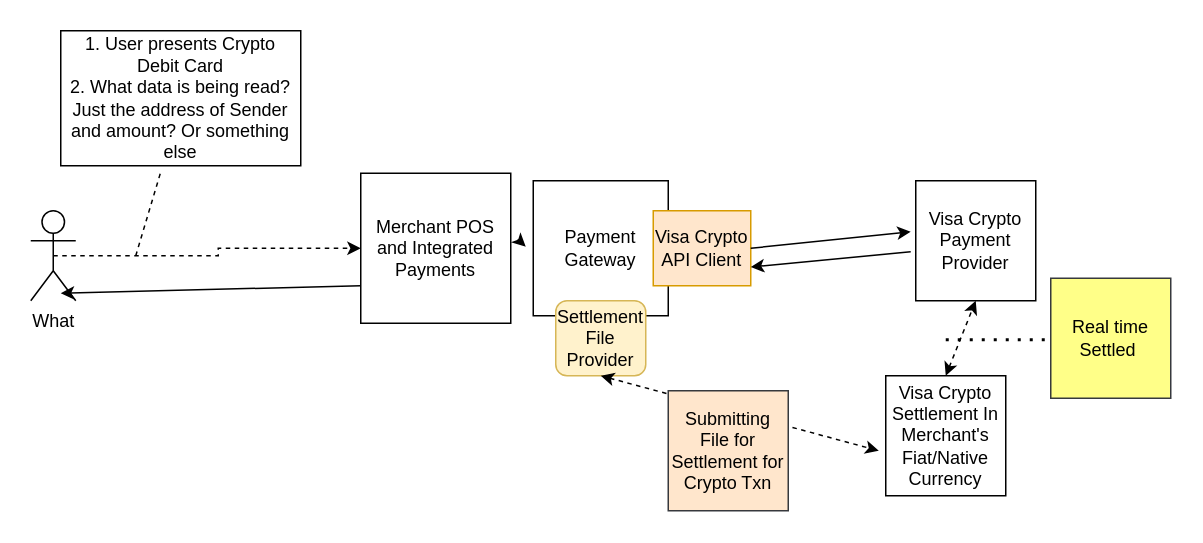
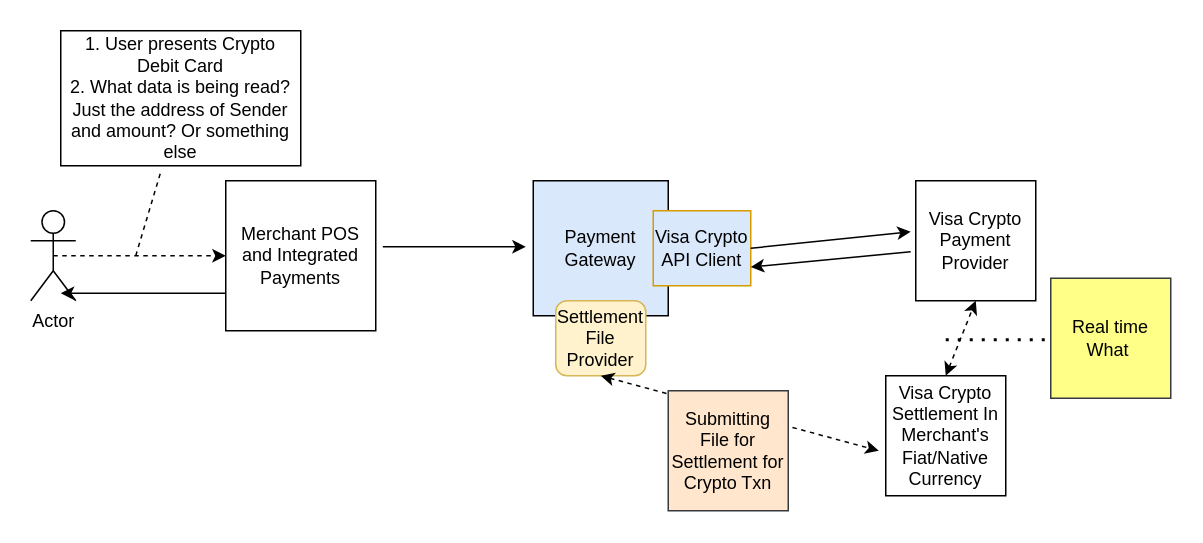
  <mxCell id="0" />
  <mxCell id="1" parent="0" />
- <mxCell id="2" value="Merchant POS and Integrated Payments" style="whiteSpace=wrap;html=1;aspect=fixed;" vertex="1" parent="1"><mxGeometry x="240" y="115" width="100" height="100" as="geometry" /></mxCell>
+ <mxCell id="2" value="Merchant POS and Integrated Payments" style="whiteSpace=wrap;html=1;aspect=fixed;" vertex="1" parent="1"><mxGeometry x="150" y="120" width="100" height="100" as="geometry" /></mxCell>
  <mxCell id="3" style="edgeStyle=orthogonalEdgeStyle;rounded=0;orthogonalLoop=1;jettySize=auto;html=1;exitX=0.5;exitY=0.5;exitDx=0;exitDy=0;exitPerimeter=0;entryX=0;entryY=0.5;entryDx=0;entryDy=0;dashed=1;" edge="1" parent="1" source="4" target="2"><mxGeometry relative="1" as="geometry" /></mxCell>
- <mxCell id="4" value="What" style="shape=umlActor;verticalLabelPosition=bottom;verticalAlign=top;html=1;outlineConnect=0;" vertex="1" parent="1"><mxGeometry x="20" y="140" width="30" height="60" as="geometry" /></mxCell>
+ <mxCell id="4" value="Actor" style="shape=umlActor;verticalLabelPosition=bottom;verticalAlign=top;html=1;outlineConnect=0;" vertex="1" parent="1"><mxGeometry x="20" y="140" width="30" height="60" as="geometry" /></mxCell>
  <mxCell id="5" value="1. User presents Crypto Debit Card&lt;br&gt;2. What data is being read? Just the address of Sender and amount? Or something else" style="rounded=0;whiteSpace=wrap;html=1;" vertex="1" parent="1"><mxGeometry x="40" y="20" width="160" height="90" as="geometry" /></mxCell>
  <mxCell id="6" value="" style="endArrow=none;dashed=1;html=1;entryX=0.417;entryY=1.044;entryDx=0;entryDy=0;entryPerimeter=0;" edge="1" parent="1" target="5"><mxGeometry width="50" height="50" relative="1" as="geometry"><mxPoint x="90" y="170" as="sourcePoint" /><mxPoint x="440" y="150" as="targetPoint" /><Array as="points" /></mxGeometry></mxCell>
- <mxCell id="7" value="Payment Gateway" style="whiteSpace=wrap;html=1;aspect=fixed;" vertex="1" parent="1"><mxGeometry x="355" y="120" width="90" height="90" as="geometry" /></mxCell>
- <mxCell id="8" value="Visa Crypto API Client" style="rounded=0;whiteSpace=wrap;html=1;fillColor=#ffe6cc;strokeColor=#d79b00;" vertex="1" parent="1"><mxGeometry x="435" y="140" width="65" height="50" as="geometry" /></mxCell>
+ <mxCell id="7" value="Payment Gateway" style="whiteSpace=wrap;html=1;aspect=fixed;fillColor=#dae8fc;" vertex="1" parent="1"><mxGeometry x="355" y="120" width="90" height="90" as="geometry" /></mxCell>
+ <mxCell id="8" value="Visa Crypto API Client" style="rounded=0;whiteSpace=wrap;html=1;fillColor=#dae8fc;strokeColor=#d79b00;" vertex="1" parent="1"><mxGeometry x="435" y="140" width="65" height="50" as="geometry" /></mxCell>
  <mxCell id="9" value="Visa Crypto Payment Provider" style="whiteSpace=wrap;html=1;aspect=fixed;" vertex="1" parent="1"><mxGeometry x="610" y="120" width="80" height="80" as="geometry" /></mxCell>
  <mxCell id="10" value="" style="endArrow=classic;html=1;exitX=1;exitY=0.5;exitDx=0;exitDy=0;entryX=-0.042;entryY=0.425;entryDx=0;entryDy=0;entryPerimeter=0;" edge="1" parent="1" source="8" target="9"><mxGeometry width="50" height="50" relative="1" as="geometry"><mxPoint x="510" y="190" as="sourcePoint" /><mxPoint x="560" y="140" as="targetPoint" /></mxGeometry></mxCell>
  <mxCell id="11" value="" style="endArrow=classic;html=1;exitX=-0.042;exitY=0.592;exitDx=0;exitDy=0;exitPerimeter=0;entryX=1;entryY=0.75;entryDx=0;entryDy=0;" edge="1" parent="1" source="9" target="8"><mxGeometry width="50" height="50" relative="1" as="geometry"><mxPoint x="520" y="230" as="sourcePoint" /><mxPoint x="570" y="180" as="targetPoint" /></mxGeometry></mxCell>
  <mxCell id="12" value="" style="endArrow=classic;html=1;exitX=1.047;exitY=0.44;exitDx=0;exitDy=0;exitPerimeter=0;" edge="1" parent="1" source="2"><mxGeometry width="50" height="50" relative="1" as="geometry"><mxPoint x="250" y="200" as="sourcePoint" /><mxPoint x="350" y="164" as="targetPoint" /></mxGeometry></mxCell>
  <mxCell id="13" value="" style="endArrow=classic;html=1;exitX=0;exitY=0.75;exitDx=0;exitDy=0;" edge="1" parent="1" source="2"><mxGeometry width="50" height="50" relative="1" as="geometry"><mxPoint x="390" y="180" as="sourcePoint" /><mxPoint x="40" y="195" as="targetPoint" /></mxGeometry></mxCell>
  <mxCell id="14" value="Visa Crypto Settlement In Merchant's Fiat/Native Currency" style="whiteSpace=wrap;html=1;aspect=fixed;" vertex="1" parent="1"><mxGeometry x="590" y="250" width="80" height="80" as="geometry" /></mxCell>
  <mxCell id="15" value="Settlement File Provider" style="rounded=1;whiteSpace=wrap;html=1;fillColor=#fff2cc;strokeColor=#d6b656;" vertex="1" parent="1"><mxGeometry x="370" y="200" width="60" height="50" as="geometry" /></mxCell>
  <mxCell id="16" value="" style="endArrow=classic;startArrow=classic;html=1;exitX=0.5;exitY=1;exitDx=0;exitDy=0;entryX=-0.058;entryY=0.625;entryDx=0;entryDy=0;entryPerimeter=0;dashed=1;" edge="1" parent="1" source="15" target="14"><mxGeometry width="50" height="50" relative="1" as="geometry"><mxPoint x="390" y="280" as="sourcePoint" /><mxPoint x="440" y="230" as="targetPoint" /></mxGeometry></mxCell>
  <mxCell id="17" value="" style="endArrow=classic;startArrow=classic;html=1;dashed=1;entryX=0.5;entryY=1;entryDx=0;entryDy=0;exitX=0.5;exitY=0;exitDx=0;exitDy=0;" edge="1" parent="1" source="14" target="9"><mxGeometry width="50" height="50" relative="1" as="geometry"><mxPoint x="610" y="260" as="sourcePoint" /><mxPoint x="660" y="210" as="targetPoint" /></mxGeometry></mxCell>
  <mxCell id="18" value="Submitting File for Settlement for Crypto Txn" style="whiteSpace=wrap;html=1;aspect=fixed;fillColor=#ffe6cc;strokeColor=#36393d;" vertex="1" parent="1"><mxGeometry x="445" y="260" width="80" height="80" as="geometry" /></mxCell>
- <mxCell id="19" value="Real time Settled&amp;nbsp;" style="whiteSpace=wrap;html=1;aspect=fixed;fillColor=#ffff88;strokeColor=#36393d;" vertex="1" parent="1"><mxGeometry x="700" y="185" width="80" height="80" as="geometry" /></mxCell>
+ <mxCell id="19" value="Real time What&amp;nbsp;" style="whiteSpace=wrap;html=1;aspect=fixed;fillColor=#ffff88;strokeColor=#36393d;" vertex="1" parent="1"><mxGeometry x="700" y="185" width="80" height="80" as="geometry" /></mxCell>
  <mxCell id="20" value="" style="endArrow=none;dashed=1;html=1;dashPattern=1 3;strokeWidth=2;" edge="1" parent="1"><mxGeometry width="50" height="50" relative="1" as="geometry"><mxPoint x="630" y="226" as="sourcePoint" /><mxPoint x="698" y="226" as="targetPoint" /></mxGeometry></mxCell>
